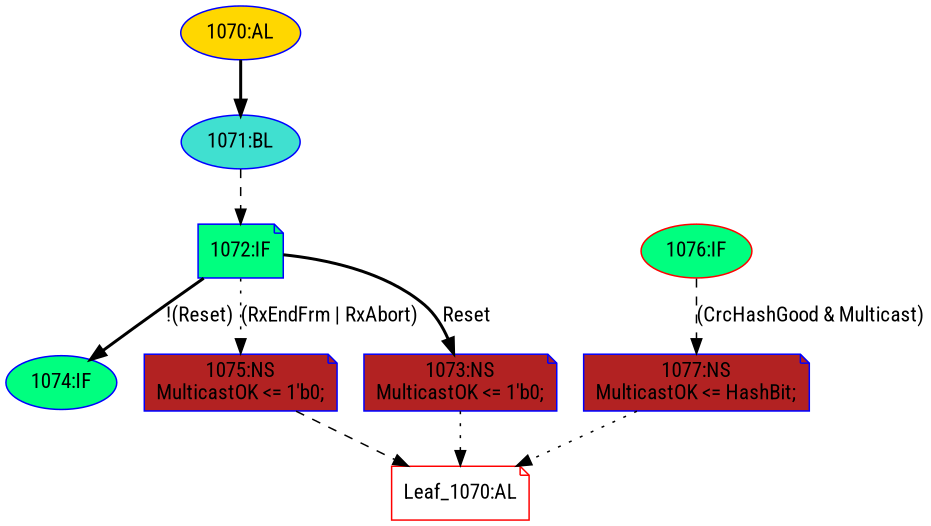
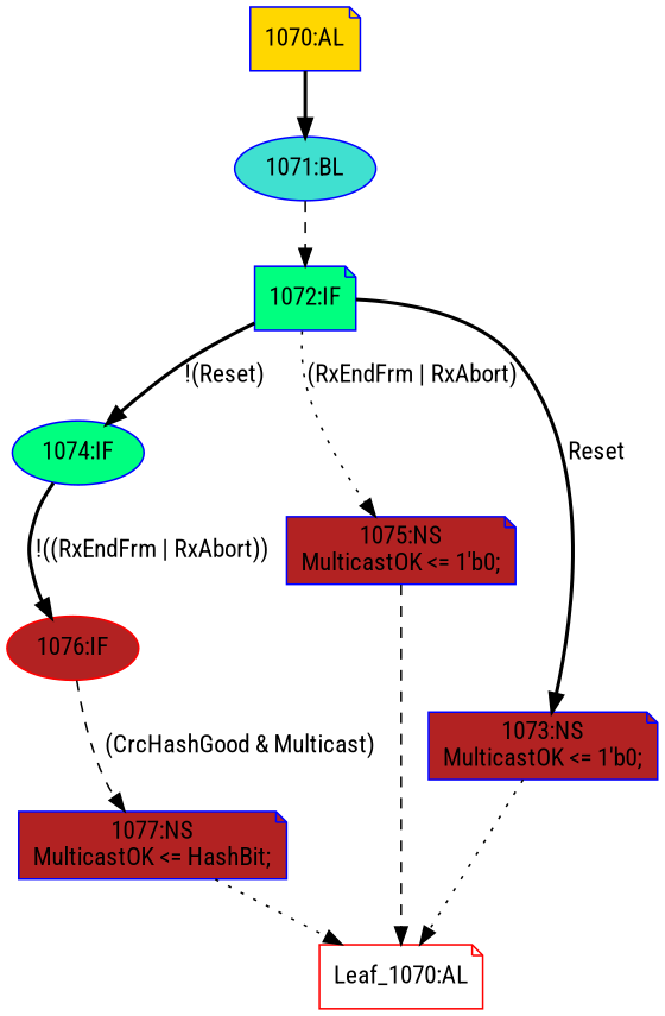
  strict digraph {
    fontname="Roboto Condensed"
    node [color=blue fillcolor=springgreen fontname="Roboto Condensed" shape=note statements="[]" style=filled typ=IfStatement]
    edge [cond="[]" fontname="Roboto Condensed" lineno=None style=bold]
-   n1 [ast="<pyverilog.vparser.ast.Always object at 0x7fb430332590>" clk_sens=True fillcolor=gold label="1070:AL" sens="['MRxClk', 'Reset']" shape=ellipse typ=Always use_var="['Reset', 'RxAbort', 'CrcHashGood', 'Multicast', 'RxEndFrm', 'HashBit']"]
+   n1 [ast="<pyverilog.vparser.ast.Always object at 0x7fb430332590>" clk_sens=True fillcolor=gold label="1070:AL" sens="['MRxClk', 'Reset']" typ=Always use_var="['Reset', 'RxAbort', 'CrcHashGood', 'Multicast', 'RxEndFrm', 'HashBit']"]
    n2 [ast="<pyverilog.vparser.ast.Block object at 0x7fb43032c8d0>" fillcolor=turquoise label="1071:BL" shape=ellipse typ=Block]
    n3 [ast="<pyverilog.vparser.ast.IfStatement object at 0x7fb43032c890>" label="1072:IF"]
    n4 [ast="<pyverilog.vparser.ast.IfStatement object at 0x7fb43032c150>" label="1074:IF" shape=ellipse]
    n5 [ast="<pyverilog.vparser.ast.NonblockingSubstitution object at 0x7fb43032cad0>" fillcolor=firebrick label="1075:NS\nMulticastOK <= 1'b0;" statements="[<pyverilog.vparser.ast.NonblockingSubstitution object at 0x7fb43032cad0>]" typ=NonblockingSubstitution]
    n6 [ast="<pyverilog.vparser.ast.NonblockingSubstitution object at 0x7fb43032ce50>" fillcolor=firebrick label="1073:NS\nMulticastOK <= 1'b0;" statements="[<pyverilog.vparser.ast.NonblockingSubstitution object at 0x7fb43032ce50>]" typ=NonblockingSubstitution]
-   n7 [ast="<pyverilog.vparser.ast.IfStatement object at 0x7fb43032c190>" color=red label="1076:IF" shape=ellipse]
+   n7 [ast="<pyverilog.vparser.ast.IfStatement object at 0x7fb43032c190>" color=red fillcolor=firebrick label="1076:IF" shape=ellipse]
    n8 [color=red def_var="['MulticastOK']" label="Leaf_1070:AL" fillcolor="" statements="" style="" typ=""]
    n9 [ast="<pyverilog.vparser.ast.NonblockingSubstitution object at 0x7fb43032c990>" fillcolor=firebrick label="1077:NS\nMulticastOK <= HashBit;" statements="[<pyverilog.vparser.ast.NonblockingSubstitution object at 0x7fb43032c990>]" typ=NonblockingSubstitution]
    n1 -> n2
    n2 -> n3 [style=dashed]
    n3 -> n4 [cond="['Reset']" label="!(Reset)" lineno=1072]
    n3 -> n5 [cond="['RxEndFrm', 'RxAbort']" label="(RxEndFrm | RxAbort)" lineno=1074 style=dotted]
    n3 -> n6 [cond="['Reset']" label=Reset lineno=1072]
+   n4 -> n7 [cond="['RxEndFrm', 'RxAbort']" label="!((RxEndFrm | RxAbort))" lineno=1074]
    n5 -> n8 [style=dashed]
    n6 -> n8 [style=dotted]
    n7 -> n9 [cond="['CrcHashGood', 'Multicast']" label="(CrcHashGood & Multicast)" lineno=1076 style=dashed]
    n9 -> n8 [style=dotted]
  }
